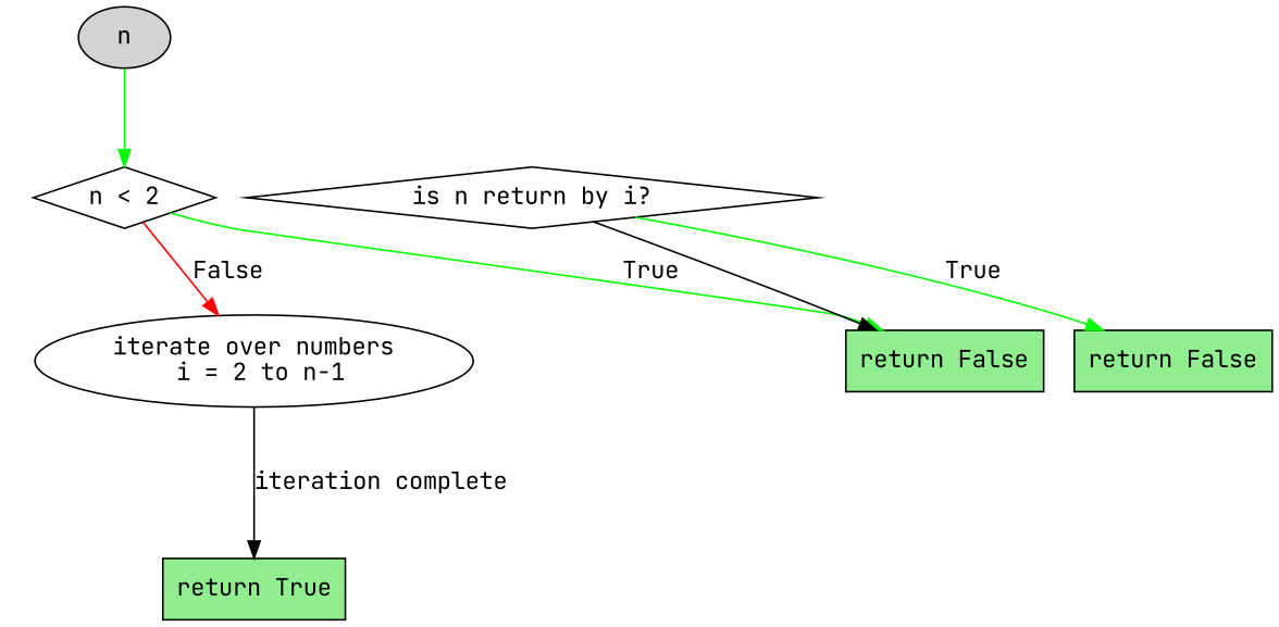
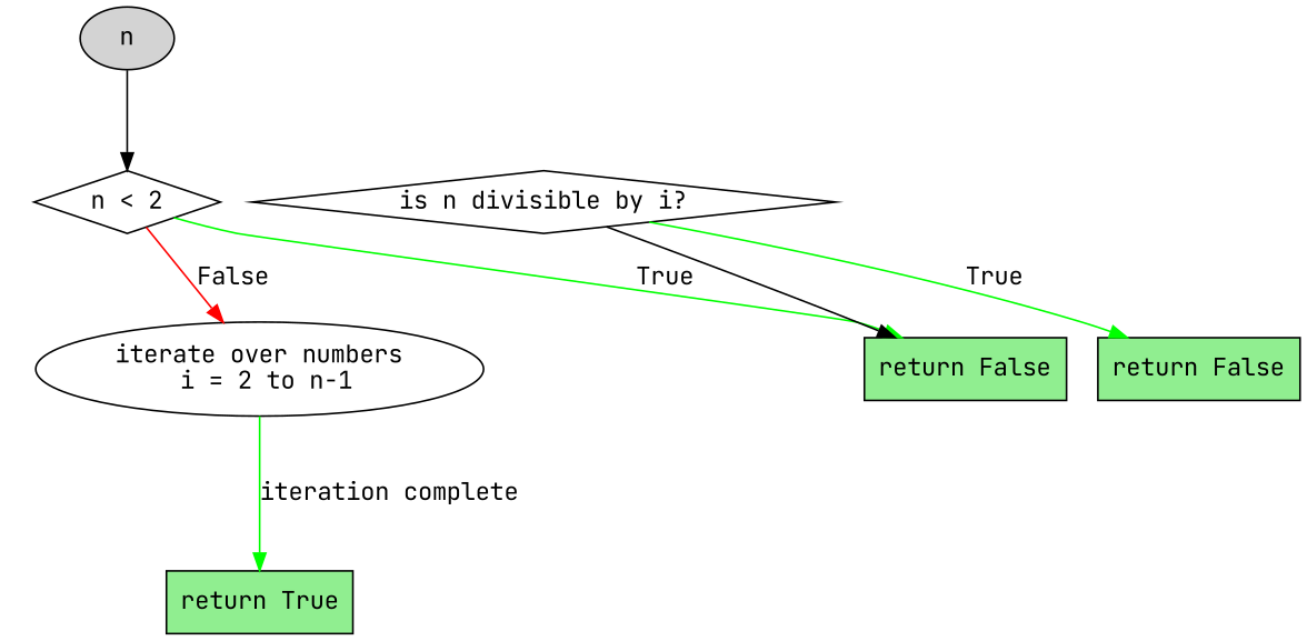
  digraph {
    fontname="JetBrains Mono"
    rankdir=TB
    node [fontname="JetBrains Mono" shape=box style=filled]
    edge [fontname="JetBrains Mono"]
    n1 [label="n < 2" shape=diamond style=""]
    n2 [label="iterate over numbers\n i = 2 to n-1" shape=ellipse style=""]
-   n3 [label="is n return by i?" shape=diamond style=""]
+   n3 [label="is n divisible by i?" shape=diamond style=""]
    n4 [fillcolor=lightgreen label="return False"]
    n5 [fillcolor=lightgreen label="return True"]
    n6 [fillcolor=lightgreen label="return False"]
    n7 [fillcolor=lightgray label=n shape=""]
    subgraph sub_1 {
      cluster=true
      color=lightblue
      label="is_prime(n)"
      style=filled
      n1
      n2
      n3
    }
    n1 -> n2 [color=red label=False]
    n1 -> n4 [color=green label=True]
-   n2 -> n5 [label="iteration complete" minlen=2]
+   n2 -> n5 [label="iteration complete" minlen=2 color=green]
    n3 -> n4
    n3 -> n6 [color=green label=True]
-   n7 -> n1 [color=green]
+   n7 -> n1
  }
